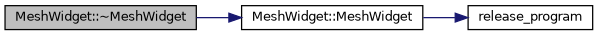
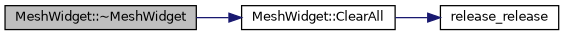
  digraph {
    rankdir=LR
    node [color=black fillcolor=white fontname=Helvetica fontsize=10 shape=record style=filled]
    edge [color=midnightblue fontname=Helvetica fontsize=10 labelfontname=Helvetica labelfontsize=10 style=solid]
    n1 [fillcolor=grey75 fontcolor=black height=0.2 label="MeshWidget::~MeshWidget" width=0.4]
-   n2 [height=0.2 label="MeshWidget::MeshWidget" width=0.4]
-   n3 [height=0.2 label=release_program width=0.4]
+   n2 [height=0.2 label="MeshWidget::ClearAll" width=0.4]
+   n3 [height=0.2 label=release_release width=0.4]
    n1 -> n2
    n2 -> n3
  }
